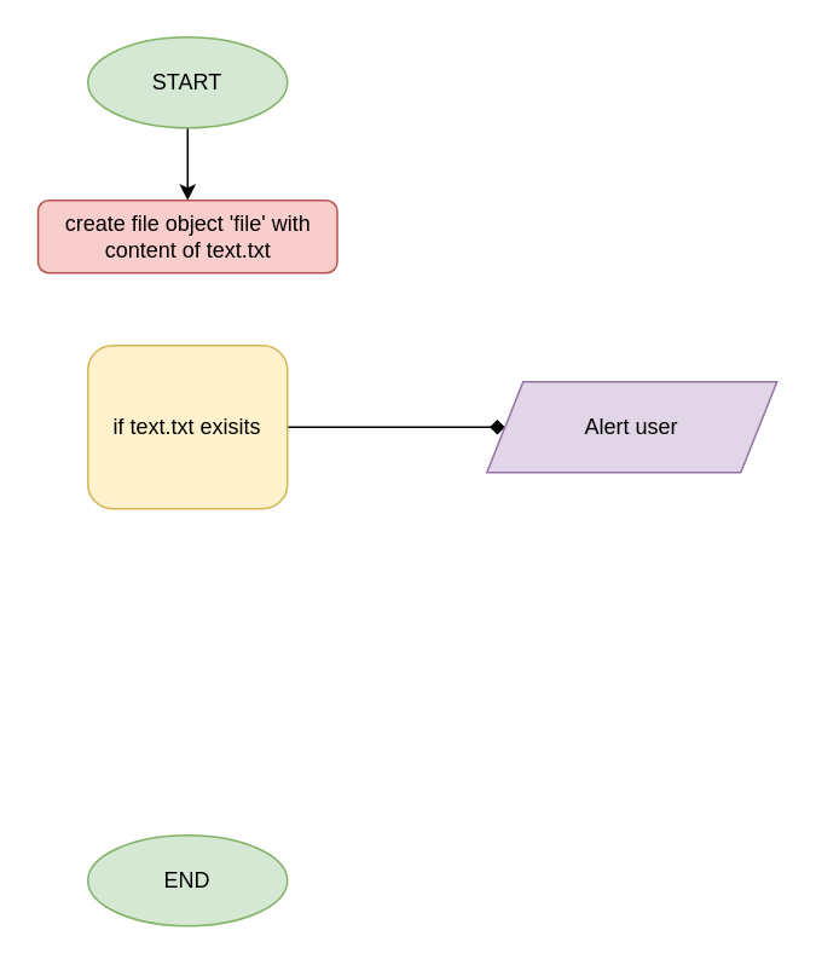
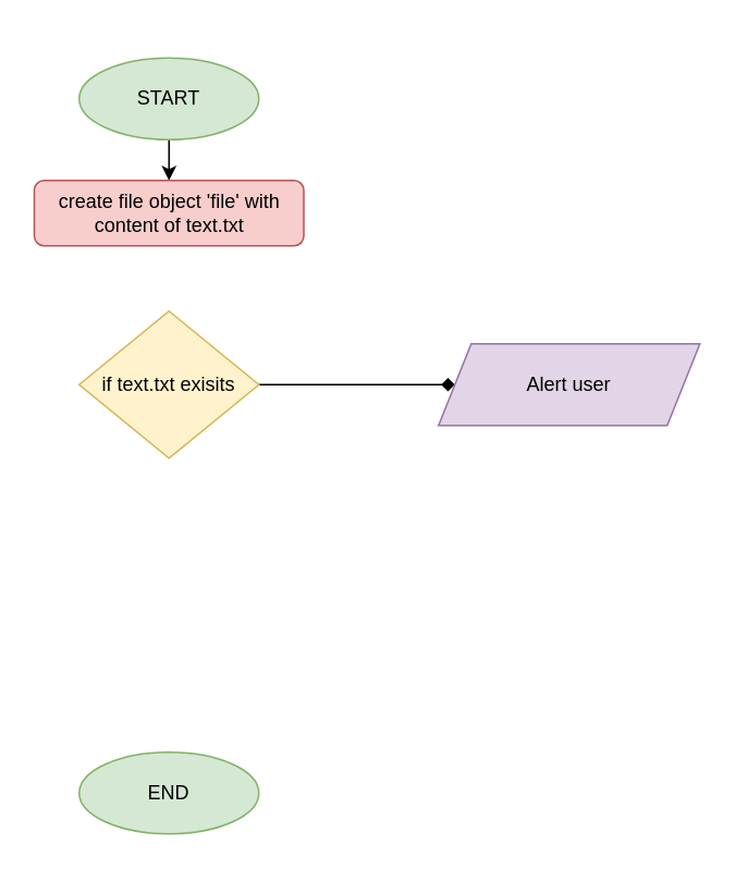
  <mxCell id="0" />
  <mxCell id="1" parent="0" />
  <mxCell id="2" style="edgeStyle=orthogonalEdgeStyle;rounded=0;orthogonalLoop=1;jettySize=auto;html=1;entryX=0.5;entryY=0;entryDx=0;entryDy=0;" edge="1" parent="1" source="3" target="5"><mxGeometry relative="1" as="geometry" /></mxCell>
- <mxCell id="3" value="START" style="ellipse;whiteSpace=wrap;html=1;fillColor=#d5e8d4;strokeColor=#82b366;" vertex="1" parent="1"><mxGeometry x="48" y="20" width="110" height="50" as="geometry" /></mxCell>
+ <mxCell id="3" value="START" style="ellipse;whiteSpace=wrap;html=1;fillColor=#d5e8d4;strokeColor=#82b366;" vertex="1" parent="1"><mxGeometry x="48" y="35" width="110" height="50" as="geometry" /></mxCell>
  <mxCell id="4" value="END" style="ellipse;whiteSpace=wrap;html=1;fillColor=#d5e8d4;strokeColor=#82b366;" vertex="1" parent="1"><mxGeometry x="48" y="460" width="110" height="50" as="geometry" /></mxCell>
  <mxCell id="5" value="create file object 'file' with content of text.txt" style="rounded=1;whiteSpace=wrap;html=1;fillColor=#f8cecc;strokeColor=#b85450;" vertex="1" parent="1"><mxGeometry x="20.5" y="110" width="165" height="40" as="geometry" /></mxCell>
  <mxCell id="6" style="edgeStyle=orthogonalEdgeStyle;rounded=0;orthogonalLoop=1;jettySize=auto;html=1;exitX=1;exitY=0.5;exitDx=0;exitDy=0;entryX=0;entryY=0.5;entryDx=0;entryDy=0;endArrow=diamond;" edge="1" parent="1" source="7" target="8"><mxGeometry relative="1" as="geometry"><mxPoint x="268" y="235" as="targetPoint" /></mxGeometry></mxCell>
- <mxCell id="7" value="if text.txt exisits" style="whiteSpace=wrap;html=1;fillColor=#fff2cc;strokeColor=#d6b656;rounded=1;" vertex="1" parent="1"><mxGeometry x="48" y="190" width="110" height="90" as="geometry" /></mxCell>
+ <mxCell id="7" value="if text.txt exisits" style="rhombus;whiteSpace=wrap;html=1;fillColor=#fff2cc;strokeColor=#d6b656;" vertex="1" parent="1"><mxGeometry x="48" y="190" width="110" height="90" as="geometry" /></mxCell>
  <mxCell id="8" value="Alert user" style="shape=parallelogram;perimeter=parallelogramPerimeter;whiteSpace=wrap;html=1;fixedSize=1;fillColor=#e1d5e7;strokeColor=#9673a6;" vertex="1" parent="1"><mxGeometry x="268" y="210" width="160" height="50" as="geometry" /></mxCell>
